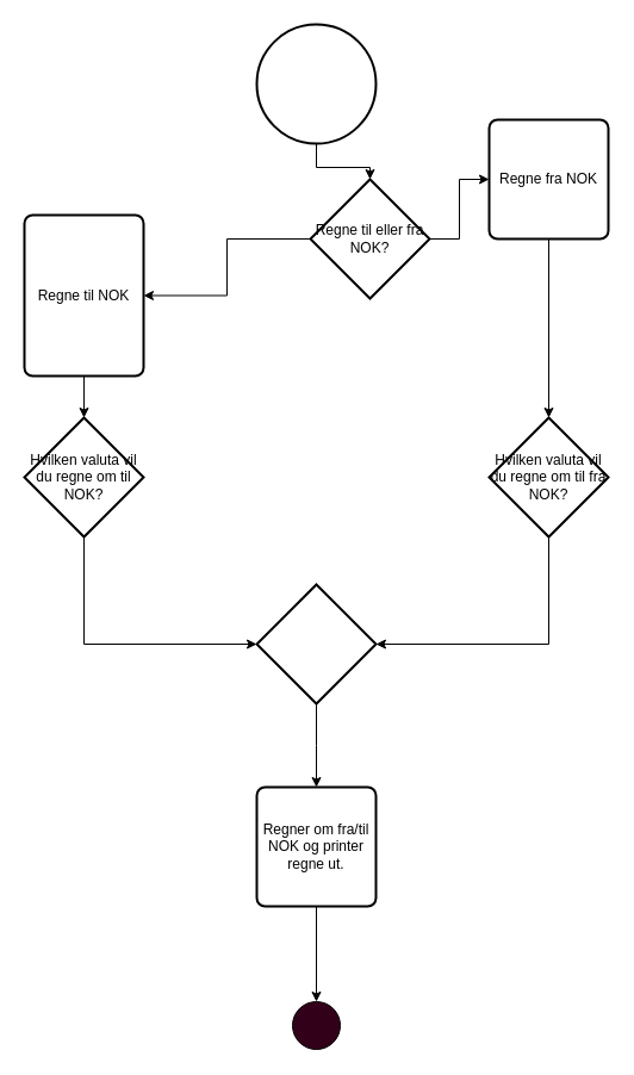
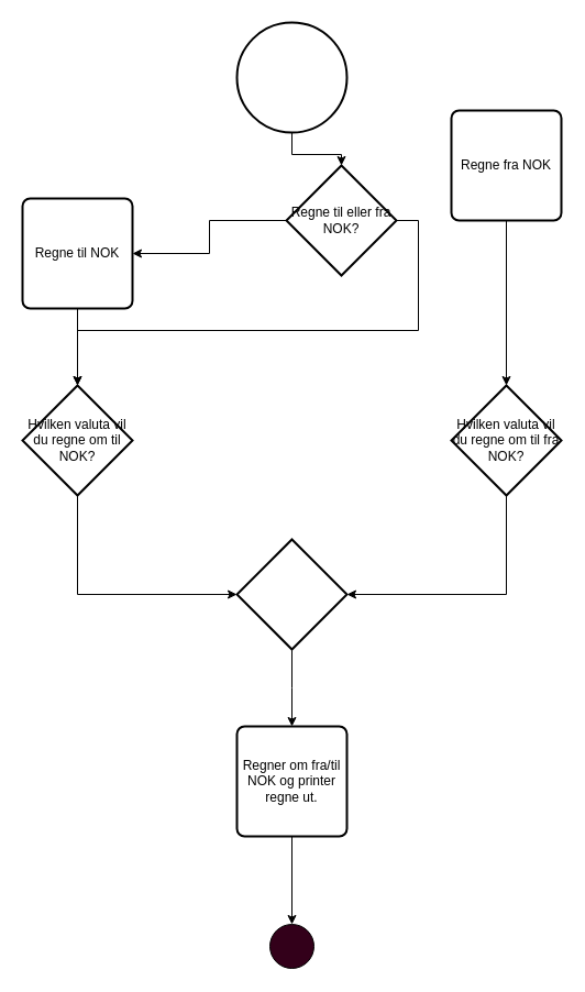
  <mxCell id="0" />
  <mxCell id="1" parent="0" />
  <mxCell id="2" style="edgeStyle=orthogonalEdgeStyle;rounded=0;orthogonalLoop=1;jettySize=auto;html=1;exitX=0.5;exitY=1;exitDx=0;exitDy=0;exitPerimeter=0;entryX=0.5;entryY=0;entryDx=0;entryDy=0;entryPerimeter=0;" edge="1" parent="1" source="3" target="6"><mxGeometry relative="1" as="geometry" /></mxCell>
  <mxCell id="3" value="" style="strokeWidth=2;html=1;shape=mxgraph.flowchart.start_2;whiteSpace=wrap;" vertex="1" parent="1"><mxGeometry x="215" y="20" width="100" height="100" as="geometry" /></mxCell>
  <mxCell id="4" style="edgeStyle=orthogonalEdgeStyle;rounded=0;orthogonalLoop=1;jettySize=auto;html=1;exitX=0;exitY=0.5;exitDx=0;exitDy=0;exitPerimeter=0;entryX=1;entryY=0.5;entryDx=0;entryDy=0;" edge="1" parent="1" source="6" target="8"><mxGeometry relative="1" as="geometry" /></mxCell>
- <mxCell id="5" style="edgeStyle=orthogonalEdgeStyle;rounded=0;orthogonalLoop=1;jettySize=auto;html=1;exitX=1;exitY=0.5;exitDx=0;exitDy=0;exitPerimeter=0;" edge="1" parent="1" source="6" target="10"><mxGeometry relative="1" as="geometry" /></mxCell>
+ <mxCell id="5" style="edgeStyle=orthogonalEdgeStyle;rounded=0;orthogonalLoop=1;jettySize=auto;html=1;exitX=1;exitY=0.5;exitDx=0;exitDy=0;exitPerimeter=0;" edge="1" parent="1" source="6" target="12"><mxGeometry relative="1" as="geometry" /></mxCell>
  <mxCell id="6" value="Regne til eller fra NOK?" style="strokeWidth=2;html=1;shape=mxgraph.flowchart.decision;whiteSpace=wrap;" vertex="1" parent="1"><mxGeometry x="260" y="150" width="100" height="100" as="geometry" /></mxCell>
  <mxCell id="7" style="edgeStyle=orthogonalEdgeStyle;rounded=0;orthogonalLoop=1;jettySize=auto;html=1;exitX=0.5;exitY=1;exitDx=0;exitDy=0;" edge="1" parent="1" source="8" target="12"><mxGeometry relative="1" as="geometry" /></mxCell>
- <mxCell id="8" value="Regne til NOK" style="rounded=1;whiteSpace=wrap;html=1;absoluteArcSize=1;arcSize=14;strokeWidth=2;" vertex="1" parent="1"><mxGeometry x="20" y="180" width="100" height="135" as="geometry" /></mxCell>
+ <mxCell id="8" value="Regne til NOK" style="rounded=1;whiteSpace=wrap;html=1;absoluteArcSize=1;arcSize=14;strokeWidth=2;" vertex="1" parent="1"><mxGeometry x="20" y="180" width="100" height="100" as="geometry" /></mxCell>
  <mxCell id="9" style="edgeStyle=orthogonalEdgeStyle;rounded=0;orthogonalLoop=1;jettySize=auto;html=1;exitX=0.5;exitY=1;exitDx=0;exitDy=0;" edge="1" parent="1" source="10" target="14"><mxGeometry relative="1" as="geometry" /></mxCell>
  <mxCell id="10" value="Regne fra NOK" style="rounded=1;whiteSpace=wrap;html=1;absoluteArcSize=1;arcSize=14;strokeWidth=2;" vertex="1" parent="1"><mxGeometry x="410" y="100" width="100" height="100" as="geometry" /></mxCell>
  <mxCell id="11" style="edgeStyle=orthogonalEdgeStyle;rounded=0;orthogonalLoop=1;jettySize=auto;html=1;exitX=0.5;exitY=1;exitDx=0;exitDy=0;exitPerimeter=0;entryX=0;entryY=0.5;entryDx=0;entryDy=0;entryPerimeter=0;" edge="1" parent="1" source="12" target="16"><mxGeometry relative="1" as="geometry" /></mxCell>
  <mxCell id="12" value="Hvilken valuta vil du regne om til NOK?" style="strokeWidth=2;html=1;shape=mxgraph.flowchart.decision;whiteSpace=wrap;" vertex="1" parent="1"><mxGeometry x="20" y="350" width="100" height="100" as="geometry" /></mxCell>
  <mxCell id="13" style="edgeStyle=orthogonalEdgeStyle;rounded=0;orthogonalLoop=1;jettySize=auto;html=1;exitX=0.5;exitY=1;exitDx=0;exitDy=0;exitPerimeter=0;entryX=1;entryY=0.5;entryDx=0;entryDy=0;entryPerimeter=0;" edge="1" parent="1" source="14" target="16"><mxGeometry relative="1" as="geometry" /></mxCell>
  <mxCell id="14" value="Hvilken valuta vil du regne om til fra NOK?" style="strokeWidth=2;html=1;shape=mxgraph.flowchart.decision;whiteSpace=wrap;" vertex="1" parent="1"><mxGeometry x="410" y="350" width="100" height="100" as="geometry" /></mxCell>
  <mxCell id="15" style="edgeStyle=orthogonalEdgeStyle;rounded=0;orthogonalLoop=1;jettySize=auto;html=1;exitX=0.5;exitY=1;exitDx=0;exitDy=0;exitPerimeter=0;" edge="1" parent="1" source="16"><mxGeometry relative="1" as="geometry"><mxPoint x="265" y="660" as="targetPoint" /></mxGeometry></mxCell>
  <mxCell id="16" value="" style="strokeWidth=2;html=1;shape=mxgraph.flowchart.decision;whiteSpace=wrap;" vertex="1" parent="1"><mxGeometry x="215" y="490" width="100" height="100" as="geometry" /></mxCell>
  <mxCell id="17" style="edgeStyle=orthogonalEdgeStyle;rounded=0;orthogonalLoop=1;jettySize=auto;html=1;exitX=0.5;exitY=1;exitDx=0;exitDy=0;" edge="1" parent="1" source="18" target="19"><mxGeometry relative="1" as="geometry" /></mxCell>
  <mxCell id="18" value="Regner om fra/til NOK og printer regne ut." style="rounded=1;whiteSpace=wrap;html=1;absoluteArcSize=1;arcSize=14;strokeWidth=2;" vertex="1" parent="1"><mxGeometry x="215" y="660" width="100" height="100" as="geometry" /></mxCell>
  <mxCell id="19" value="" style="ellipse;whiteSpace=wrap;html=1;aspect=fixed;fillColor=#33001A;" vertex="1" parent="1"><mxGeometry x="245" y="840" width="40" height="40" as="geometry" /></mxCell>
